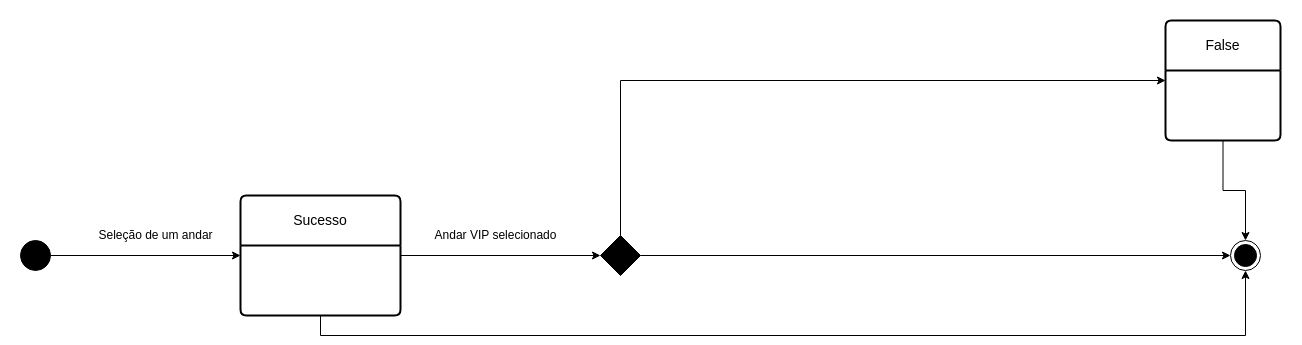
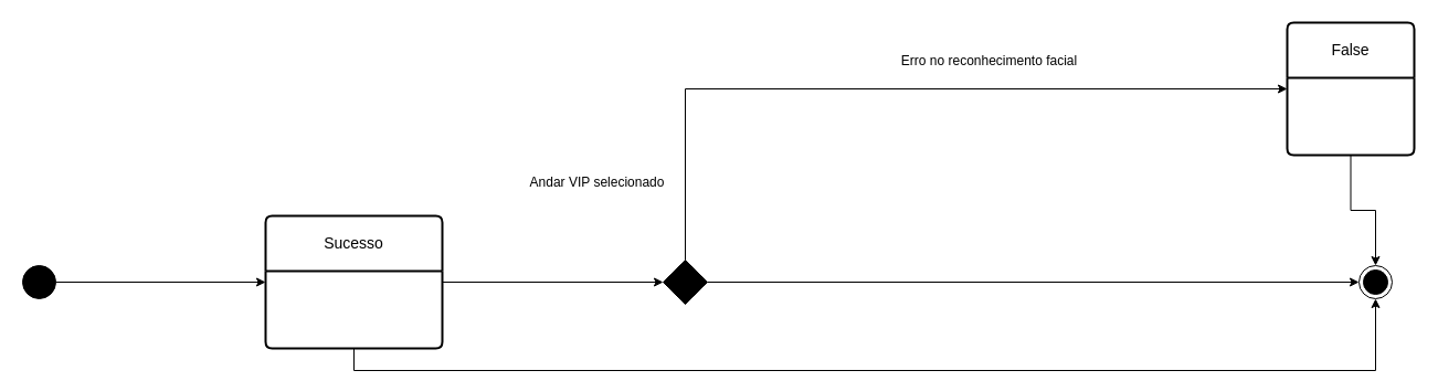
  <mxCell id="0" />
  <mxCell id="1" parent="0" />
  <mxCell id="2" style="edgeStyle=orthogonalEdgeStyle;rounded=0;orthogonalLoop=1;jettySize=auto;html=1;exitX=1;exitY=0.5;exitDx=0;exitDy=0;entryX=0;entryY=0.5;entryDx=0;entryDy=0;" parent="1" source="3" target="6" edge="1"><mxGeometry relative="1" as="geometry" /></mxCell>
  <mxCell id="3" value="" style="ellipse;fillColor=strokeColor;html=1;" parent="1" vertex="1"><mxGeometry x="20" y="240" width="30" height="30" as="geometry" /></mxCell>
  <mxCell id="4" style="edgeStyle=orthogonalEdgeStyle;rounded=0;orthogonalLoop=1;jettySize=auto;html=1;exitX=1;exitY=0.5;exitDx=0;exitDy=0;entryX=0;entryY=0.5;entryDx=0;entryDy=0;" parent="1" source="6" target="12" edge="1"><mxGeometry relative="1" as="geometry" /></mxCell>
  <mxCell id="5" style="edgeStyle=orthogonalEdgeStyle;rounded=0;orthogonalLoop=1;jettySize=auto;html=1;exitX=0.5;exitY=1;exitDx=0;exitDy=0;entryX=0.5;entryY=1;entryDx=0;entryDy=0;" parent="1" source="6" target="14" edge="1"><mxGeometry relative="1" as="geometry"><mxPoint x="940" y="275" as="targetPoint" /></mxGeometry></mxCell>
  <mxCell id="6" value="Sucesso" style="swimlane;childLayout=stackLayout;horizontal=1;startSize=50;horizontalStack=0;rounded=1;fontSize=14;fontStyle=0;strokeWidth=2;resizeParent=0;resizeLast=1;shadow=0;dashed=0;align=center;arcSize=4;whiteSpace=wrap;html=1;" parent="1" vertex="1"><mxGeometry x="240" y="195" width="160" height="120" as="geometry" /></mxCell>
- <mxCell id="7" value="Seleção de um andar" style="text;html=1;align=center;verticalAlign=middle;resizable=0;points=[];autosize=1;strokeColor=none;fillColor=none;" parent="1" vertex="1"><mxGeometry x="85" y="220" width="140" height="30" as="geometry" /></mxCell>
  <mxCell id="8" style="edgeStyle=orthogonalEdgeStyle;rounded=0;orthogonalLoop=1;jettySize=auto;html=1;exitX=0.5;exitY=1;exitDx=0;exitDy=0;entryX=0.5;entryY=0;entryDx=0;entryDy=0;" parent="1" source="9" target="14" edge="1"><mxGeometry relative="1" as="geometry"><mxPoint x="935" y="230" as="targetPoint" /></mxGeometry></mxCell>
  <mxCell id="9" value="False" style="swimlane;childLayout=stackLayout;horizontal=1;startSize=50;horizontalStack=0;rounded=1;fontSize=14;fontStyle=0;strokeWidth=2;resizeParent=0;resizeLast=1;shadow=0;dashed=0;align=center;arcSize=4;whiteSpace=wrap;html=1;" parent="1" vertex="1"><mxGeometry x="1165" y="20" width="115" height="120" as="geometry" /></mxCell>
  <mxCell id="10" style="edgeStyle=orthogonalEdgeStyle;rounded=0;orthogonalLoop=1;jettySize=auto;html=1;exitX=0.5;exitY=0;exitDx=0;exitDy=0;entryX=0;entryY=0.5;entryDx=0;entryDy=0;" parent="1" source="12" target="9" edge="1"><mxGeometry relative="1" as="geometry" /></mxCell>
  <mxCell id="11" style="edgeStyle=orthogonalEdgeStyle;rounded=0;orthogonalLoop=1;jettySize=auto;html=1;exitX=1;exitY=0.5;exitDx=0;exitDy=0;entryX=0;entryY=0.5;entryDx=0;entryDy=0;" parent="1" source="12" target="14" edge="1"><mxGeometry relative="1" as="geometry"><mxPoint x="920" y="255" as="targetPoint" /></mxGeometry></mxCell>
  <mxCell id="12" value="" style="rhombus;whiteSpace=wrap;html=1;fillColor=#000000;" parent="1" vertex="1"><mxGeometry x="600" y="235" width="40" height="40" as="geometry" /></mxCell>
- <mxCell id="13" value="Andar VIP selecionado" style="text;html=1;align=center;verticalAlign=middle;resizable=0;points=[];autosize=1;strokeColor=none;fillColor=none;" parent="1" vertex="1"><mxGeometry x="420" y="220" width="150" height="30" as="geometry" /></mxCell>
+ <mxCell id="13" value="Andar VIP selecionado" style="text;html=1;align=center;verticalAlign=middle;resizable=0;points=[];autosize=1;strokeColor=none;fillColor=none;" parent="1" vertex="1"><mxGeometry x="465" y="150" width="150" height="30" as="geometry" /></mxCell>
  <mxCell id="14" value="" style="ellipse;html=1;shape=endState;fillColor=strokeColor;" parent="1" vertex="1"><mxGeometry x="1230" y="240" width="30" height="30" as="geometry" /></mxCell>
+ <mxCell id="15" value="Erro no reconhecimento facial" style="text;html=1;align=center;verticalAlign=middle;resizable=0;points=[];autosize=1;strokeColor=none;fillColor=none;" parent="1" vertex="1"><mxGeometry x="805" y="40" width="180" height="30" as="geometry" /></mxCell>
